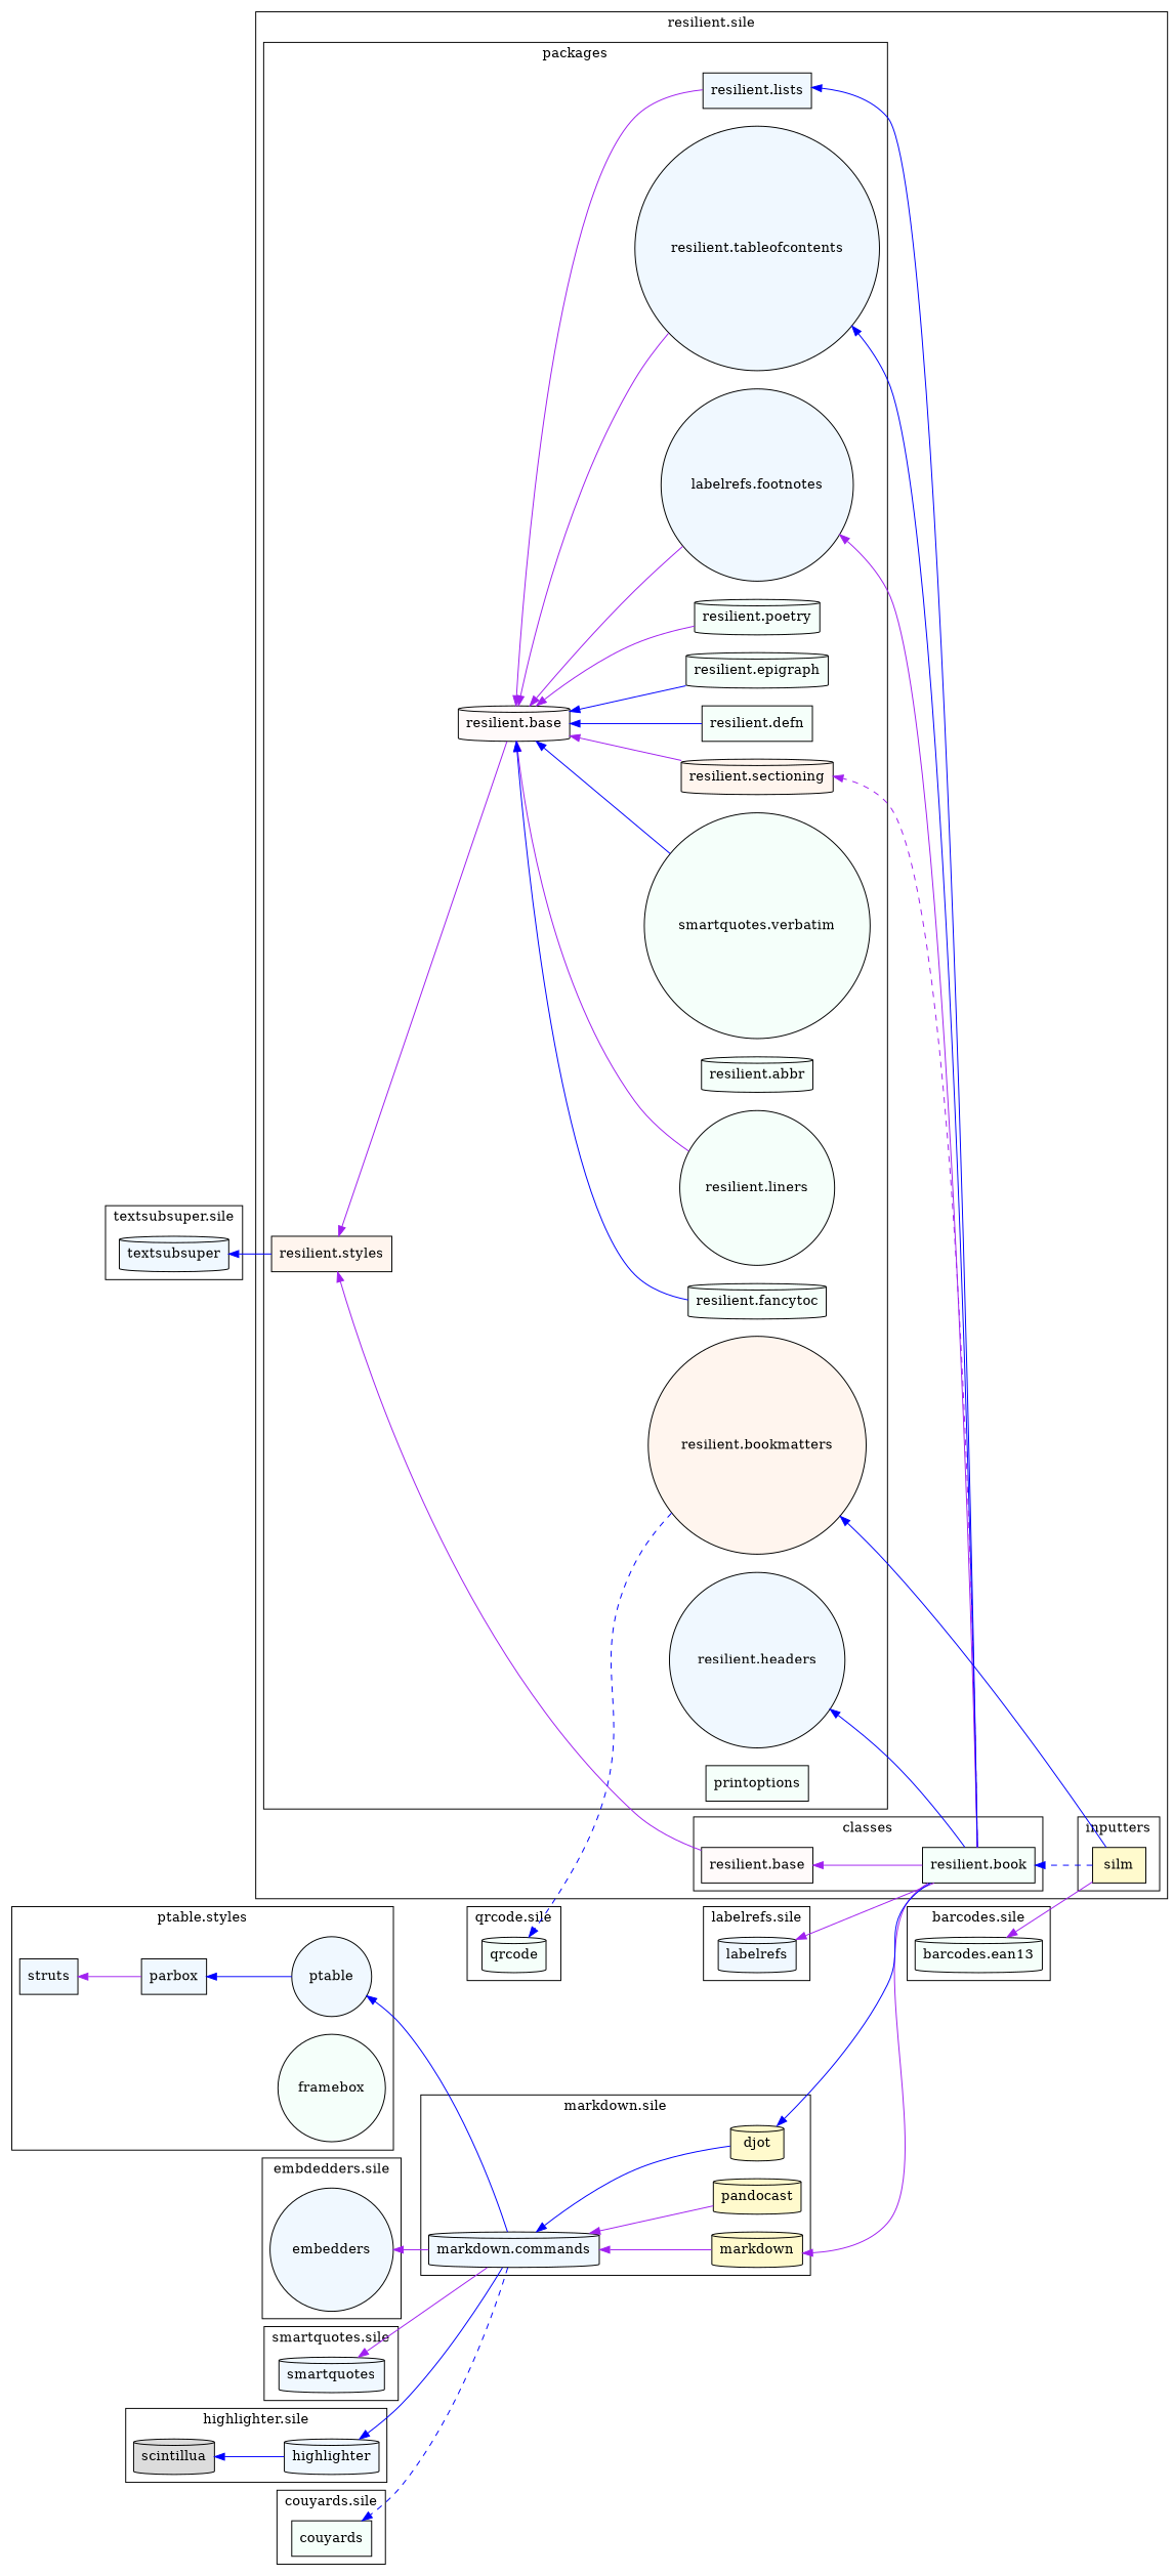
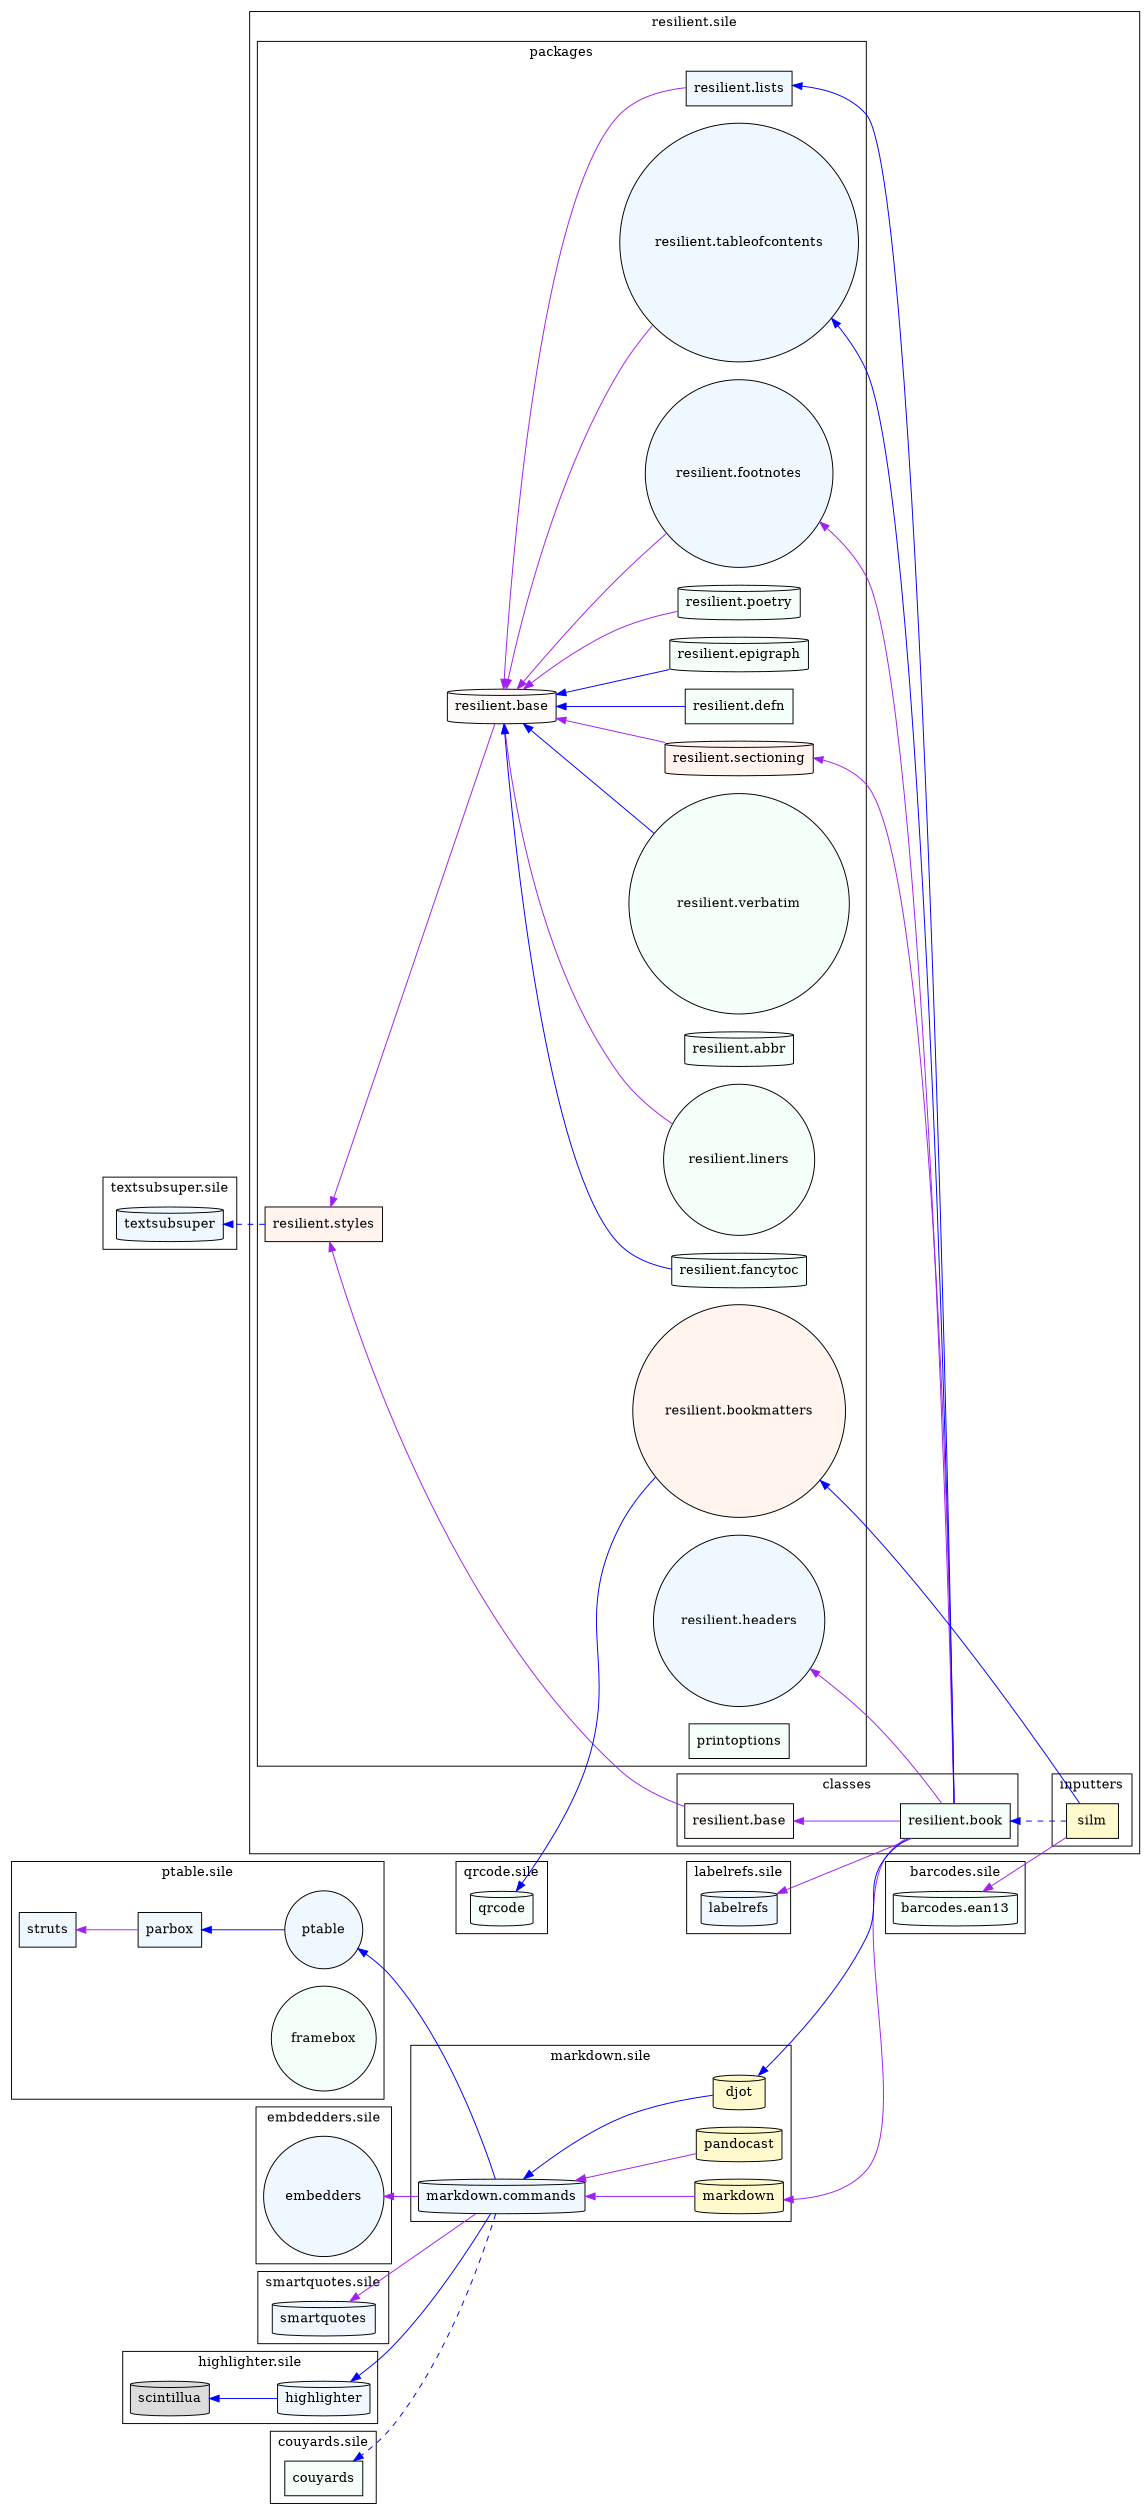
  digraph {
    rankdir=RL
    node [fillcolor=aliceblue shape=cylinder style=filled]
    edge [color=purple]
    ptable [shape=circle]
    parbox [shape=box]
    struts [shape=box]
    framebox [fillcolor=mintcream shape=circle]
    embedders [shape=circle]
    textsubsuper
    qrcode [fillcolor=mintcream]
    labelrefs
    n9 [fillcolor=snow label="resilient.base" shape=box]
    n10 [fillcolor=mintcream label="resilient.book" shape=box]
    n11 [fillcolor=seashell label="resilient.styles" shape=box]
    n12 [label="resilient.tableofcontents" shape=circle]
-   n13 [label="labelrefs.footnotes" shape=circle]
+   n13 [label="resilient.footnotes" shape=circle]
    n14 [label="resilient.headers" shape=circle]
    n15 [fillcolor=seashell label="resilient.sectioning"]
    n16 [label="resilient.lists" shape=box]
    n17 [fillcolor=snow label="resilient.base"]
    n18 [fillcolor=seashell label="resilient.bookmatters" shape=circle]
    n19 [fillcolor=mintcream label="resilient.poetry"]
    n20 [fillcolor=mintcream label="resilient.epigraph"]
    n21 [fillcolor=mintcream label="resilient.abbr"]
    n22 [fillcolor=mintcream label="resilient.defn" shape=box]
-   n23 [fillcolor=mintcream label="smartquotes.verbatim" shape=circle]
+   n23 [fillcolor=mintcream label="resilient.verbatim" shape=circle]
    n24 [fillcolor=mintcream label="resilient.liners" shape=circle]
    n25 [fillcolor=mintcream label="resilient.fancytoc"]
    printoptions [fillcolor=mintcream shape=box]
    n27 [fillcolor=lemonchiffon label=silm shape=box]
    smartquotes
    highlighter
    n30 [fillcolor=gainsboro label=scintillua]
    markdown [fillcolor=lemonchiffon]
    djot [fillcolor=lemonchiffon]
    n33 [label="markdown.commands"]
    pandocast [fillcolor=lemonchiffon]
    couyards [fillcolor=mintcream shape=box]
    n36 [fillcolor=mintcream label="barcodes.ean13"]
    subgraph cluster_1 {
-     label="ptable.styles"
+     label="ptable.sile"
      ptable
      parbox
      struts
      framebox
    }
    subgraph cluster_2 {
      label="embdedders.sile"
      embedders
    }
    subgraph cluster_3 {
      label="textsubsuper.sile"
      textsubsuper
    }
    subgraph cluster_4 {
      label="qrcode.sile"
      qrcode
    }
    subgraph cluster_5 {
      label="labelrefs.sile"
      labelrefs
    }
    subgraph cluster_6 {
      label="resilient.sile"
      subgraph cluster_7 {
        label=classes
        n9
        n10
      }
      subgraph cluster_8 {
        label=packages
        n11
        n12
        n13
        n14
        n15
        n16
        n17
        n18
        n19
        n20
        n21
        n22
        n23
        n24
        n25
        printoptions
      }
      subgraph cluster_9 {
        label=inputters
        n27
      }
    }
    subgraph cluster_10 {
      label="smartquotes.sile"
      smartquotes
    }
    subgraph cluster_11 {
      label="highlighter.sile"
      highlighter
      n30
    }
    subgraph cluster_12 {
      label="markdown.sile"
      markdown
      djot
      n33
      pandocast
    }
    subgraph cluster_13 {
      label="couyards.sile"
      couyards
    }
    subgraph cluster_14 {
      label="barcodes.sile"
      n36
    }
    ptable -> parbox [color=blue]
    parbox -> struts
    n9 -> n11
    n10 -> labelrefs
    n10 -> n9
    n10 -> n12 [color=blue]
    n10 -> n13
-   n10 -> n14 [color=blue]
-   n10 -> n15 [style=dashed]
+   n10 -> n14
+   n10 -> n15
    n10 -> n16 [color=blue]
    n10 -> markdown
    n10 -> djot [color=blue]
-   n11 -> textsubsuper [color=blue]
+   n11 -> textsubsuper [color=blue style=dashed]
    n12 -> n17
    n13 -> n17
    n15 -> n17
    n16 -> n17
    n17 -> n11
-   n18 -> qrcode [color=blue style=dashed]
+   n18 -> qrcode [color=blue]
    n19 -> n17
    n20 -> n17 [color=blue]
    n22 -> n17 [color=blue]
    n23 -> n17 [color=blue]
    n24 -> n17
    n25 -> n17 [color=blue]
    n27 -> n10 [color=blue style=dashed]
    n27 -> n18 [color=blue]
    n27 -> n36
    highlighter -> n30 [color=blue]
    markdown -> n33
    djot -> n33 [color=blue]
    n33 -> ptable [color=blue]
    n33 -> embedders
    n33 -> smartquotes
    n33 -> highlighter [color=blue]
    n33 -> couyards [color=blue style=dashed]
    pandocast -> n33
  }
